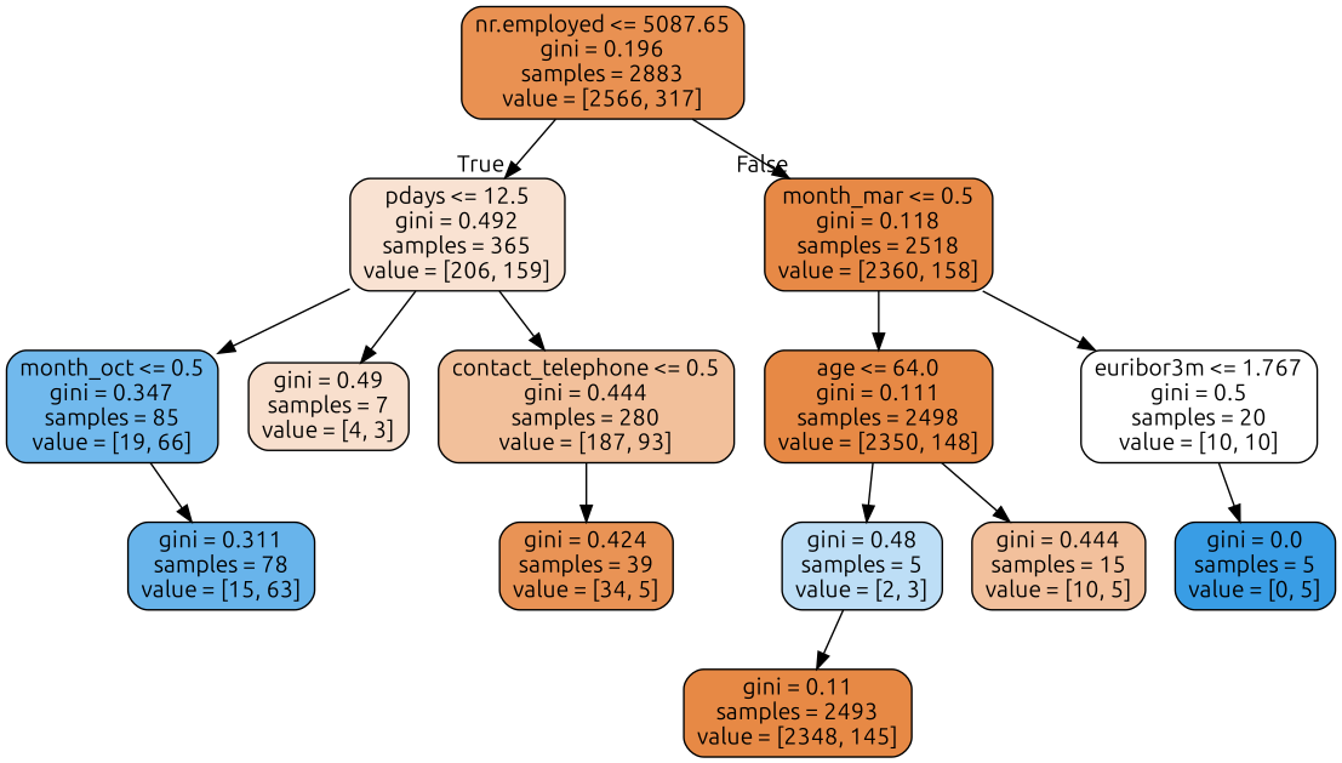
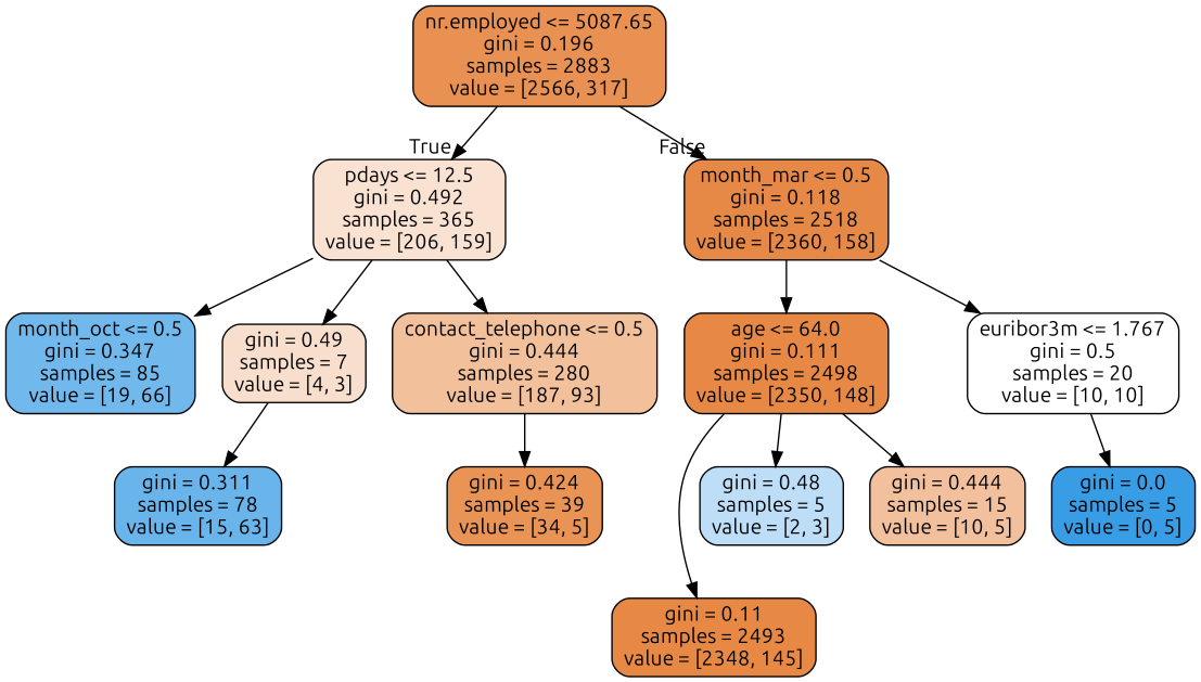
  digraph {
    fontname=Ubuntu
    node [color=black fillcolor="#e58139ef" fontname=Ubuntu shape=box style="filled, rounded"]
    edge [fontname=Ubuntu]
    n1 [fillcolor="#e58139df" label="nr.employed <= 5087.65\ngini = 0.196\nsamples = 2883\nvalue = [2566, 317]"]
    n2 [fillcolor="#e581393a" label="pdays <= 12.5\ngini = 0.492\nsamples = 365\nvalue = [206, 159]"]
    n3 [fillcolor="#e58139ee" label="month_mar <= 0.5\ngini = 0.118\nsamples = 2518\nvalue = [2360, 158]"]
    n4 [fillcolor="#399de5b6" label="month_oct <= 0.5\ngini = 0.347\nsamples = 85\nvalue = [19, 66]"]
    n5 [fillcolor="#e5813980" label="contact_telephone <= 0.5\ngini = 0.444\nsamples = 280\nvalue = [187, 93]"]
    n6 [fillcolor="#e5813940" label="gini = 0.49\nsamples = 7\nvalue = [4, 3]"]
    n7 [label="age <= 64.0\ngini = 0.111\nsamples = 2498\nvalue = [2350, 148]"]
    n8 [fillcolor="#e5813900" label="euribor3m <= 1.767\ngini = 0.5\nsamples = 20\nvalue = [10, 10]"]
    n9 [fillcolor="#399de5c2" label="gini = 0.311\nsamples = 78\nvalue = [15, 63]"]
    n10 [fillcolor="#e58139da" label="gini = 0.424\nsamples = 39\nvalue = [34, 5]"]
    n11 [label="gini = 0.11\nsamples = 2493\nvalue = [2348, 145]"]
    n12 [fillcolor="#399de555" label="gini = 0.48\nsamples = 5\nvalue = [2, 3]"]
    n13 [fillcolor="#e581397f" label="gini = 0.444\nsamples = 15\nvalue = [10, 5]"]
    n14 [fillcolor="#399de5ff" label="gini = 0.0\nsamples = 5\nvalue = [0, 5]"]
    n1 -> n2 [headlabel=True labelangle=45 labeldistance=2.5]
    n1 -> n3 [headlabel=False labelangle=-45 labeldistance=2.5]
    n2 -> n4
    n2 -> n5
    n2 -> n6
    n3 -> n7
    n3 -> n8
-   n4 -> n9
+   n6 -> n9
    n5 -> n10
-   n12 -> n11
+   n7 -> n11
    n7 -> n12
    n7 -> n13
    n8 -> n14
  }
